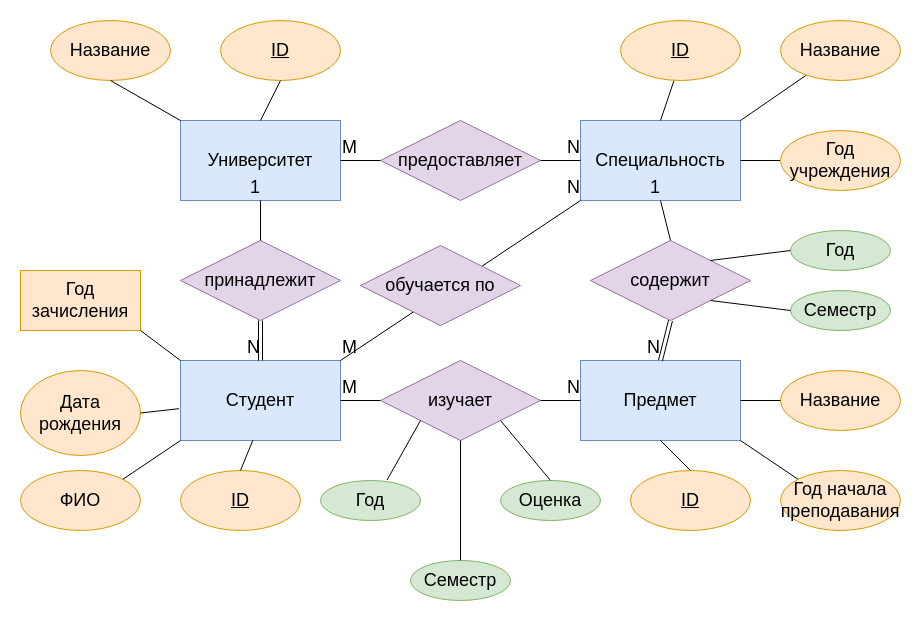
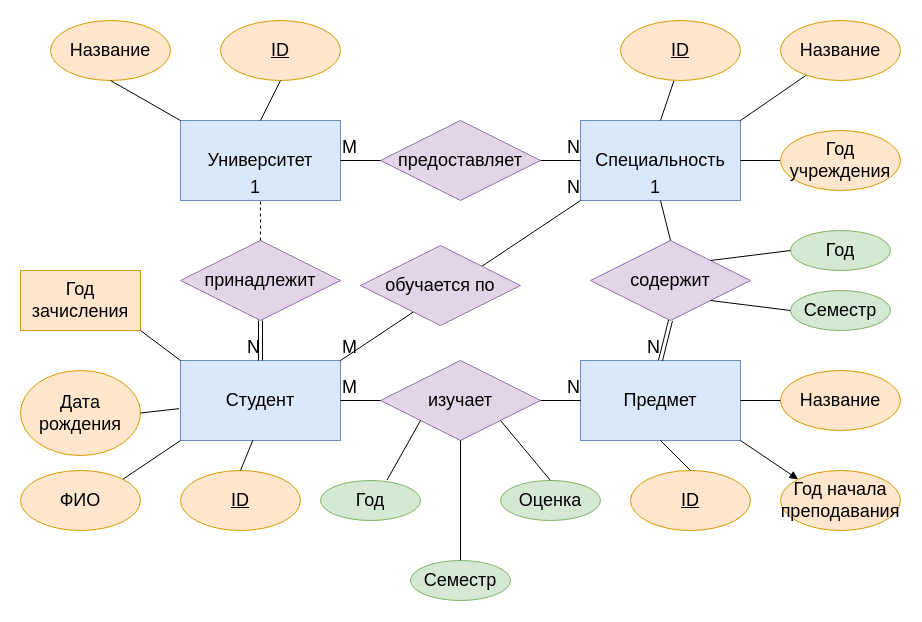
  <mxCell id="0" />
  <mxCell id="1" parent="0" />
  <mxCell id="2" value="Университет" style="rounded=0;whiteSpace=wrap;html=1;fontSize=18;fillColor=#dae8fc;strokeColor=#6c8ebf;" vertex="1" parent="1"><mxGeometry x="180" y="120" width="160" height="80" as="geometry" /></mxCell>
  <mxCell id="3" value="Специальность" style="rounded=0;whiteSpace=wrap;html=1;fontSize=18;fillColor=#dae8fc;strokeColor=#6c8ebf;" vertex="1" parent="1"><mxGeometry x="580" y="120" width="160" height="80" as="geometry" /></mxCell>
  <mxCell id="4" value="Студент" style="rounded=0;whiteSpace=wrap;html=1;fontSize=18;fillColor=#dae8fc;strokeColor=#6c8ebf;" vertex="1" parent="1"><mxGeometry x="180" y="360" width="160" height="80" as="geometry" /></mxCell>
  <mxCell id="5" value="Предмет" style="rounded=0;whiteSpace=wrap;html=1;fontSize=18;fillColor=#dae8fc;strokeColor=#6c8ebf;" vertex="1" parent="1"><mxGeometry x="580" y="360" width="160" height="80" as="geometry" /></mxCell>
  <mxCell id="6" value="содержит" style="rhombus;whiteSpace=wrap;html=1;fontSize=18;fillColor=#e1d5e7;strokeColor=#9673a6;perimeterSpacing=0;" vertex="1" parent="1"><mxGeometry x="590" y="240" width="160" height="80" as="geometry" /></mxCell>
  <mxCell id="7" value="" style="endArrow=none;html=1;rounded=0;fontSize=18;entryX=0;entryY=1;entryDx=0;entryDy=0;exitX=1;exitY=0;exitDx=0;exitDy=0;" edge="1" parent="1" source="4" target="3"><mxGeometry relative="1" as="geometry"><mxPoint x="380" y="350" as="sourcePoint" /><mxPoint x="500" y="360" as="targetPoint" /></mxGeometry></mxCell>
  <mxCell id="8" value="M" style="resizable=0;html=1;align=left;verticalAlign=bottom;fontSize=18;" connectable="0" vertex="1" parent="7"><mxGeometry x="-1" relative="1" as="geometry" /></mxCell>
  <mxCell id="9" value="N" style="resizable=0;html=1;align=right;verticalAlign=bottom;fontSize=18;" connectable="0" vertex="1" parent="7"><mxGeometry x="1" relative="1" as="geometry" /></mxCell>
  <mxCell id="10" value="обучается по" style="rhombus;whiteSpace=wrap;html=1;fontSize=18;fillColor=#e1d5e7;strokeColor=#9673a6;" vertex="1" parent="1"><mxGeometry x="360" y="245" width="160" height="80" as="geometry" /></mxCell>
  <mxCell id="11" value="" style="endArrow=none;html=1;rounded=0;fontSize=18;exitX=1;exitY=0.5;exitDx=0;exitDy=0;entryX=0;entryY=0.5;entryDx=0;entryDy=0;" edge="1" parent="1" source="2" target="3"><mxGeometry relative="1" as="geometry"><mxPoint x="360" y="130" as="sourcePoint" /><mxPoint x="520" y="130" as="targetPoint" /></mxGeometry></mxCell>
  <mxCell id="12" value="M" style="resizable=0;html=1;align=left;verticalAlign=bottom;fontSize=18;" connectable="0" vertex="1" parent="11"><mxGeometry x="-1" relative="1" as="geometry" /></mxCell>
  <mxCell id="13" value="N" style="resizable=0;html=1;align=right;verticalAlign=bottom;fontSize=18;" connectable="0" vertex="1" parent="11"><mxGeometry x="1" relative="1" as="geometry" /></mxCell>
  <mxCell id="14" value="предоставляет" style="rhombus;whiteSpace=wrap;html=1;fontSize=18;fillColor=#e1d5e7;strokeColor=#9673a6;" vertex="1" parent="1"><mxGeometry x="380" y="120" width="160" height="80" as="geometry" /></mxCell>
  <mxCell id="15" value="принадлежит" style="rhombus;whiteSpace=wrap;html=1;fontSize=18;fillColor=#e1d5e7;strokeColor=#9673a6;" vertex="1" parent="1"><mxGeometry x="180" y="240" width="160" height="80" as="geometry" /></mxCell>
  <mxCell id="16" value="" style="shape=link;html=1;rounded=0;fontSize=18;entryX=0.5;entryY=0;entryDx=0;entryDy=0;exitX=0.5;exitY=1;exitDx=0;exitDy=0;" edge="1" parent="1" source="6" target="5"><mxGeometry relative="1" as="geometry"><mxPoint x="660" y="320" as="sourcePoint" /><mxPoint x="820" y="320" as="targetPoint" /></mxGeometry></mxCell>
  <mxCell id="17" value="N" style="resizable=0;html=1;align=right;verticalAlign=bottom;fontSize=18;" connectable="0" vertex="1" parent="16"><mxGeometry x="1" relative="1" as="geometry" /></mxCell>
  <mxCell id="18" value="" style="endArrow=none;html=1;rounded=0;fontSize=18;exitX=0.5;exitY=0;exitDx=0;exitDy=0;entryX=0.5;entryY=1;entryDx=0;entryDy=0;" edge="1" parent="1" source="6" target="3"><mxGeometry relative="1" as="geometry"><mxPoint x="650" y="230" as="sourcePoint" /><mxPoint x="810" y="230" as="targetPoint" /></mxGeometry></mxCell>
  <mxCell id="19" value="1" style="resizable=0;html=1;align=right;verticalAlign=bottom;fontSize=18;" connectable="0" vertex="1" parent="18"><mxGeometry x="1" relative="1" as="geometry" /></mxCell>
- <mxCell id="20" value="" style="endArrow=none;html=1;rounded=0;fontSize=18;exitX=0.5;exitY=0;exitDx=0;exitDy=0;entryX=0.5;entryY=1;entryDx=0;entryDy=0;" edge="1" parent="1" source="15" target="2"><mxGeometry relative="1" as="geometry"><mxPoint x="160" y="250" as="sourcePoint" /><mxPoint x="350" y="250" as="targetPoint" /></mxGeometry></mxCell>
+ <mxCell id="20" value="" style="endArrow=none;html=1;rounded=0;fontSize=18;exitX=0.5;exitY=0;exitDx=0;exitDy=0;entryX=0.5;entryY=1;entryDx=0;entryDy=0;dashed=1;" edge="1" parent="1" source="15" target="2"><mxGeometry relative="1" as="geometry"><mxPoint x="160" y="250" as="sourcePoint" /><mxPoint x="350" y="250" as="targetPoint" /></mxGeometry></mxCell>
  <mxCell id="21" value="1" style="resizable=0;html=1;align=right;verticalAlign=bottom;fontSize=18;" connectable="0" vertex="1" parent="20"><mxGeometry x="1" relative="1" as="geometry" /></mxCell>
  <mxCell id="22" value="" style="endArrow=none;html=1;rounded=0;fontSize=18;shape=link;exitX=0.5;exitY=1;exitDx=0;exitDy=0;entryX=0.5;entryY=0;entryDx=0;entryDy=0;" edge="1" parent="1" source="15" target="4"><mxGeometry relative="1" as="geometry"><mxPoint x="380" y="399.5" as="sourcePoint" /><mxPoint x="380" y="440" as="targetPoint" /></mxGeometry></mxCell>
  <mxCell id="23" value="N" style="resizable=0;html=1;align=right;verticalAlign=bottom;fontSize=18;" connectable="0" vertex="1" parent="22"><mxGeometry x="1" relative="1" as="geometry" /></mxCell>
  <mxCell id="24" value="" style="endArrow=none;html=1;rounded=0;fontSize=18;entryX=0.445;entryY=1.005;entryDx=0;entryDy=0;exitX=0.5;exitY=0;exitDx=0;exitDy=0;entryPerimeter=0;" edge="1" parent="1" source="3" target="43"><mxGeometry relative="1" as="geometry"><mxPoint x="480" y="50" as="sourcePoint" /><mxPoint x="690" y="80" as="targetPoint" /></mxGeometry></mxCell>
  <mxCell id="25" value="" style="endArrow=none;html=1;rounded=0;fontSize=18;entryX=0.22;entryY=0.904;entryDx=0;entryDy=0;entryPerimeter=0;exitX=1;exitY=0;exitDx=0;exitDy=0;" edge="1" parent="1" source="3" target="42"><mxGeometry relative="1" as="geometry"><mxPoint x="480" y="20" as="sourcePoint" /><mxPoint x="823" y="79" as="targetPoint" /></mxGeometry></mxCell>
  <mxCell id="26" value="" style="endArrow=none;html=1;rounded=0;fontSize=18;entryX=0;entryY=0.5;entryDx=0;entryDy=0;exitX=1;exitY=0.5;exitDx=0;exitDy=0;" edge="1" parent="1" source="3" target="41"><mxGeometry relative="1" as="geometry"><mxPoint x="460" y="50" as="sourcePoint" /><mxPoint x="780" y="160" as="targetPoint" /></mxGeometry></mxCell>
  <mxCell id="27" value="Дата рождения" style="ellipse;whiteSpace=wrap;html=1;align=center;strokeColor=#d79b00;fontSize=18;fillColor=#ffe6cc;" vertex="1" parent="1"><mxGeometry x="20" y="370" width="120" height="85" as="geometry" /></mxCell>
  <mxCell id="28" value="ФИО" style="ellipse;whiteSpace=wrap;html=1;align=center;strokeColor=#d79b00;fontSize=18;fillColor=#ffe6cc;" vertex="1" parent="1"><mxGeometry x="20" y="470" width="120" height="60" as="geometry" /></mxCell>
  <mxCell id="29" value="&lt;u&gt;ID&lt;/u&gt;" style="ellipse;whiteSpace=wrap;html=1;align=center;strokeColor=#d79b00;fontSize=18;fillColor=#ffe6cc;" vertex="1" parent="1"><mxGeometry x="180" y="470" width="120" height="60" as="geometry" /></mxCell>
  <mxCell id="30" value="Год зачисления" style="whiteSpace=wrap;html=1;align=center;strokeColor=#d79b00;fontSize=18;fillColor=#ffe6cc;rounded=0;" vertex="1" parent="1"><mxGeometry x="20" y="270" width="120" height="60" as="geometry" /></mxCell>
  <mxCell id="31" value="" style="endArrow=none;html=1;rounded=0;fontSize=18;exitX=1;exitY=0.5;exitDx=0;exitDy=0;entryX=-0.009;entryY=0.602;entryDx=0;entryDy=0;entryPerimeter=0;" edge="1" parent="1" source="27" target="4"><mxGeometry width="50" height="50" relative="1" as="geometry"><mxPoint x="410" y="430" as="sourcePoint" /><mxPoint x="460" y="380" as="targetPoint" /></mxGeometry></mxCell>
  <mxCell id="32" value="" style="endArrow=none;html=1;rounded=0;fontSize=18;entryX=0.453;entryY=0.993;entryDx=0;entryDy=0;entryPerimeter=0;exitX=0.5;exitY=0;exitDx=0;exitDy=0;" edge="1" parent="1" source="29" target="4"><mxGeometry width="50" height="50" relative="1" as="geometry"><mxPoint x="260" y="520" as="sourcePoint" /><mxPoint x="310" y="470" as="targetPoint" /></mxGeometry></mxCell>
  <mxCell id="33" value="" style="endArrow=none;html=1;rounded=0;fontSize=18;entryX=0;entryY=0;entryDx=0;entryDy=0;exitX=1;exitY=1;exitDx=0;exitDy=0;" edge="1" parent="1" source="30" target="4"><mxGeometry width="50" height="50" relative="1" as="geometry"><mxPoint x="260" y="520" as="sourcePoint" /><mxPoint x="310" y="470" as="targetPoint" /></mxGeometry></mxCell>
  <mxCell id="34" value="" style="endArrow=none;html=1;rounded=0;fontSize=18;entryX=0;entryY=1;entryDx=0;entryDy=0;exitX=1;exitY=0;exitDx=0;exitDy=0;" edge="1" parent="1" source="28" target="4"><mxGeometry width="50" height="50" relative="1" as="geometry"><mxPoint x="260" y="520" as="sourcePoint" /><mxPoint x="310" y="470" as="targetPoint" /></mxGeometry></mxCell>
  <mxCell id="35" value="Название" style="ellipse;whiteSpace=wrap;html=1;align=center;strokeColor=#d79b00;fontSize=18;fillColor=#ffe6cc;" vertex="1" parent="1"><mxGeometry x="780" y="370" width="120" height="60" as="geometry" /></mxCell>
  <mxCell id="36" value="Год начала преподавания" style="ellipse;whiteSpace=wrap;html=1;align=center;strokeColor=#d79b00;fontSize=18;fillColor=#ffe6cc;" vertex="1" parent="1"><mxGeometry x="780" y="470" width="120" height="60" as="geometry" /></mxCell>
  <mxCell id="37" value="&lt;u&gt;ID&lt;/u&gt;" style="ellipse;whiteSpace=wrap;html=1;align=center;strokeColor=#d79b00;fontSize=18;fillColor=#ffe6cc;" vertex="1" parent="1"><mxGeometry x="630" y="470" width="120" height="60" as="geometry" /></mxCell>
  <mxCell id="38" value="" style="endArrow=none;html=1;rounded=0;fontSize=18;exitX=0.5;exitY=0;exitDx=0;exitDy=0;entryX=0.5;entryY=1;entryDx=0;entryDy=0;" edge="1" parent="1" source="37" target="5"><mxGeometry width="50" height="50" relative="1" as="geometry"><mxPoint x="630" y="440" as="sourcePoint" /><mxPoint x="680" y="390" as="targetPoint" /></mxGeometry></mxCell>
- <mxCell id="39" value="" style="endArrow=none;html=1;rounded=0;fontSize=18;entryX=0;entryY=0;entryDx=0;entryDy=0;exitX=1;exitY=1;exitDx=0;exitDy=0;" edge="1" parent="1" source="5" target="36"><mxGeometry width="50" height="50" relative="1" as="geometry"><mxPoint x="630" y="440" as="sourcePoint" /><mxPoint x="680" y="390" as="targetPoint" /></mxGeometry></mxCell>
+ <mxCell id="39" value="" style="endArrow=block;html=1;rounded=0;fontSize=18;entryX=0;entryY=0;entryDx=0;entryDy=0;exitX=1;exitY=1;exitDx=0;exitDy=0;" edge="1" parent="1" source="5" target="36"><mxGeometry width="50" height="50" relative="1" as="geometry"><mxPoint x="630" y="440" as="sourcePoint" /><mxPoint x="680" y="390" as="targetPoint" /></mxGeometry></mxCell>
  <mxCell id="40" value="" style="endArrow=none;html=1;rounded=0;fontSize=18;entryX=0;entryY=0.5;entryDx=0;entryDy=0;exitX=1;exitY=0.5;exitDx=0;exitDy=0;" edge="1" parent="1" source="5" target="35"><mxGeometry width="50" height="50" relative="1" as="geometry"><mxPoint x="630" y="440" as="sourcePoint" /><mxPoint x="680" y="390" as="targetPoint" /></mxGeometry></mxCell>
  <mxCell id="41" value="Год учреждения" style="ellipse;whiteSpace=wrap;html=1;align=center;strokeColor=#d79b00;fontSize=18;fillColor=#ffe6cc;" vertex="1" parent="1"><mxGeometry x="780" y="130" width="120" height="60" as="geometry" /></mxCell>
  <mxCell id="42" value="Название" style="ellipse;whiteSpace=wrap;html=1;align=center;strokeColor=#d79b00;fontSize=18;fillColor=#ffe6cc;" vertex="1" parent="1"><mxGeometry x="780" y="20" width="120" height="60" as="geometry" /></mxCell>
  <mxCell id="43" value="&lt;u&gt;ID&lt;/u&gt;" style="ellipse;whiteSpace=wrap;html=1;align=center;strokeColor=#d79b00;fontSize=18;fillColor=#ffe6cc;" vertex="1" parent="1"><mxGeometry x="620" y="20" width="120" height="60" as="geometry" /></mxCell>
  <mxCell id="44" value="Год&lt;span style=&quot;color: rgba(0, 0, 0, 0); font-family: monospace; font-size: 0px; text-align: start;&quot;&gt;%3CmxGraphModel%3E%3Croot%3E%3CmxCell%20id%3D%220%22%2F%3E%3CmxCell%20id%3D%221%22%20parent%3D%220%22%2F%3E%3CmxCell%20id%3D%222%22%20value%3D%22%D0%93%D0%BE%D0%B4%20%D1%83%D1%87%D1%80%D0%B5%D0%B6%D0%B4%D0%B5%D0%BD%D0%B8%D1%8F%22%20style%3D%22ellipse%3BwhiteSpace%3Dwrap%3Bhtml%3D1%3Balign%3Dcenter%3BstrokeColor%3D%23d79b00%3BfontSize%3D18%3BfillColor%3D%23ffe6cc%3B%22%20vertex%3D%221%22%20parent%3D%221%22%3E%3CmxGeometry%20x%3D%22860%22%20y%3D%22200%22%20width%3D%22120%22%20height%3D%2260%22%20as%3D%22geometry%22%2F%3E%3C%2FmxCell%3E%3C%2Froot%3E%3C%2FmxGraphModel%3E&lt;/span&gt;" style="ellipse;whiteSpace=wrap;html=1;align=center;strokeColor=#82b366;fontSize=18;fillColor=#d5e8d4;" vertex="1" parent="1"><mxGeometry x="790" y="230" width="100" height="40" as="geometry" /></mxCell>
  <mxCell id="45" value="Семестр" style="ellipse;whiteSpace=wrap;html=1;align=center;strokeColor=#82b366;fontSize=18;fillColor=#d5e8d4;" vertex="1" parent="1"><mxGeometry x="790" y="290" width="100" height="40" as="geometry" /></mxCell>
  <mxCell id="46" value="" style="endArrow=none;html=1;rounded=0;fontSize=18;entryX=0;entryY=0.5;entryDx=0;entryDy=0;exitX=1;exitY=0;exitDx=0;exitDy=0;" edge="1" parent="1" source="6" target="44"><mxGeometry relative="1" as="geometry"><mxPoint x="570" y="290" as="sourcePoint" /><mxPoint x="730" y="290" as="targetPoint" /></mxGeometry></mxCell>
  <mxCell id="47" value="" style="endArrow=none;html=1;rounded=0;fontSize=18;entryX=0;entryY=0.5;entryDx=0;entryDy=0;exitX=1;exitY=1;exitDx=0;exitDy=0;" edge="1" parent="1" source="6" target="45"><mxGeometry relative="1" as="geometry"><mxPoint x="570" y="290" as="sourcePoint" /><mxPoint x="730" y="290" as="targetPoint" /></mxGeometry></mxCell>
  <mxCell id="48" value="&lt;u&gt;ID&lt;/u&gt;" style="ellipse;whiteSpace=wrap;html=1;align=center;strokeColor=#d79b00;fontSize=18;fillColor=#ffe6cc;" vertex="1" parent="1"><mxGeometry x="220" y="20" width="120" height="60" as="geometry" /></mxCell>
  <mxCell id="49" value="Название" style="ellipse;whiteSpace=wrap;html=1;align=center;strokeColor=#d79b00;fontSize=18;fillColor=#ffe6cc;" vertex="1" parent="1"><mxGeometry x="50" y="20" width="120" height="60" as="geometry" /></mxCell>
  <mxCell id="50" value="" style="endArrow=none;html=1;rounded=0;fontSize=18;entryX=0.5;entryY=1;entryDx=0;entryDy=0;exitX=0.5;exitY=0;exitDx=0;exitDy=0;" edge="1" parent="1" source="2" target="48"><mxGeometry relative="1" as="geometry"><mxPoint x="240" y="180" as="sourcePoint" /><mxPoint x="400" y="180" as="targetPoint" /></mxGeometry></mxCell>
  <mxCell id="51" value="" style="endArrow=none;html=1;rounded=0;fontSize=18;exitX=0.5;exitY=1;exitDx=0;exitDy=0;entryX=0;entryY=0;entryDx=0;entryDy=0;" edge="1" parent="1" source="49" target="2"><mxGeometry relative="1" as="geometry"><mxPoint x="240" y="180" as="sourcePoint" /><mxPoint x="400" y="180" as="targetPoint" /></mxGeometry></mxCell>
  <mxCell id="52" value="" style="endArrow=none;html=1;rounded=0;fontSize=18;entryX=0;entryY=0.5;entryDx=0;entryDy=0;exitX=1;exitY=0.5;exitDx=0;exitDy=0;" edge="1" parent="1" source="4" target="5"><mxGeometry relative="1" as="geometry"><mxPoint x="370" y="420" as="sourcePoint" /><mxPoint x="580" y="399.57" as="targetPoint" /></mxGeometry></mxCell>
  <mxCell id="53" value="M" style="resizable=0;html=1;align=left;verticalAlign=bottom;fontSize=18;" connectable="0" vertex="1" parent="52"><mxGeometry x="-1" relative="1" as="geometry" /></mxCell>
  <mxCell id="54" value="N" style="resizable=0;html=1;align=right;verticalAlign=bottom;fontSize=18;" connectable="0" vertex="1" parent="52"><mxGeometry x="1" relative="1" as="geometry" /></mxCell>
  <mxCell id="55" value="изучает" style="rhombus;whiteSpace=wrap;html=1;fontSize=18;fillColor=#e1d5e7;strokeColor=#9673a6;" vertex="1" parent="1"><mxGeometry x="380" y="360" width="160" height="80" as="geometry" /></mxCell>
  <mxCell id="56" value="Год&lt;span style=&quot;color: rgba(0, 0, 0, 0); font-family: monospace; font-size: 0px; text-align: start;&quot;&gt;%3CmxGraphModel%3E%3Croot%3E%3CmxCell%20id%3D%220%22%2F%3E%3CmxCell%20id%3D%221%22%20parent%3D%220%22%2F%3E%3CmxCell%20id%3D%222%22%20value%3D%22%D0%93%D0%BE%D0%B4%20%D1%83%D1%87%D1%80%D0%B5%D0%B6%D0%B4%D0%B5%D0%BD%D0%B8%D1%8F%22%20style%3D%22ellipse%3BwhiteSpace%3Dwrap%3Bhtml%3D1%3Balign%3Dcenter%3BstrokeColor%3D%23d79b00%3BfontSize%3D18%3BfillColor%3D%23ffe6cc%3B%22%20vertex%3D%221%22%20parent%3D%221%22%3E%3CmxGeometry%20x%3D%22860%22%20y%3D%22200%22%20width%3D%22120%22%20height%3D%2260%22%20as%3D%22geometry%22%2F%3E%3C%2FmxCell%3E%3C%2Froot%3E%3C%2FmxGraphModel%3E&lt;/span&gt;" style="ellipse;whiteSpace=wrap;html=1;align=center;strokeColor=#82b366;fontSize=18;fillColor=#d5e8d4;" vertex="1" parent="1"><mxGeometry x="320" y="480" width="100" height="40" as="geometry" /></mxCell>
  <mxCell id="57" value="Семестр" style="ellipse;whiteSpace=wrap;html=1;align=center;strokeColor=#82b366;fontSize=18;fillColor=#d5e8d4;" vertex="1" parent="1"><mxGeometry x="410" y="560" width="100" height="40" as="geometry" /></mxCell>
  <mxCell id="58" value="Оценка" style="ellipse;whiteSpace=wrap;html=1;align=center;strokeColor=#82b366;fontSize=18;fillColor=#d5e8d4;" vertex="1" parent="1"><mxGeometry x="500" y="480" width="100" height="40" as="geometry" /></mxCell>
  <mxCell id="59" value="" style="endArrow=none;html=1;rounded=0;fontSize=18;exitX=0;exitY=1;exitDx=0;exitDy=0;entryX=0.666;entryY=-0.014;entryDx=0;entryDy=0;entryPerimeter=0;" edge="1" parent="1" source="55" target="56"><mxGeometry relative="1" as="geometry"><mxPoint x="470" y="520" as="sourcePoint" /><mxPoint x="630" y="520" as="targetPoint" /></mxGeometry></mxCell>
  <mxCell id="60" value="" style="endArrow=none;html=1;rounded=0;fontSize=18;exitX=0.5;exitY=1;exitDx=0;exitDy=0;entryX=0.5;entryY=0;entryDx=0;entryDy=0;" edge="1" parent="1" source="55" target="57"><mxGeometry relative="1" as="geometry"><mxPoint x="470" y="520" as="sourcePoint" /><mxPoint x="630" y="520" as="targetPoint" /></mxGeometry></mxCell>
  <mxCell id="61" value="" style="endArrow=none;html=1;rounded=0;fontSize=18;entryX=0.5;entryY=0;entryDx=0;entryDy=0;exitX=1;exitY=1;exitDx=0;exitDy=0;" edge="1" parent="1" source="55" target="58"><mxGeometry relative="1" as="geometry"><mxPoint x="470" y="520" as="sourcePoint" /><mxPoint x="630" y="520" as="targetPoint" /></mxGeometry></mxCell>
